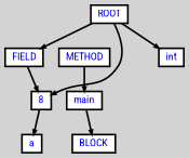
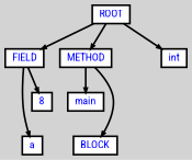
  digraph {
    bgcolor=lightgrey
    fontname="Roboto Condensed"
    ordering=out
    ranksep=.4
    node [color=black fillcolor=white fixedsize=false fontcolor=blue fontname="Roboto Condensed" fontsize=12 shape=box style="filled, solid, bold"]
    edge [arrowsize=.5 color=black fontname="Roboto Condensed" style=bold]
    n1 [height=.25 label=ROOT width=.25]
    n2 [height=.25 label=FIELD width=.25]
    n3 [height=.25 label=METHOD width=.25]
    n4 [height=.25 label=int width=.25]
    n5 [height=.25 label=a width=.25]
    n6 [height=.25 label=8 width=.25]
    n7 [height=.25 label=main width=.25]
    n8 [height=.25 label=BLOCK width=.25]
    n1 -> n2
-   n1 -> n6
+   n1 -> n3
    n1 -> n4
-   n6 -> n5
+   n2 -> n5
    n2 -> n6
    n3 -> n7
-   n7 -> n8
+   n3 -> n8
  }
